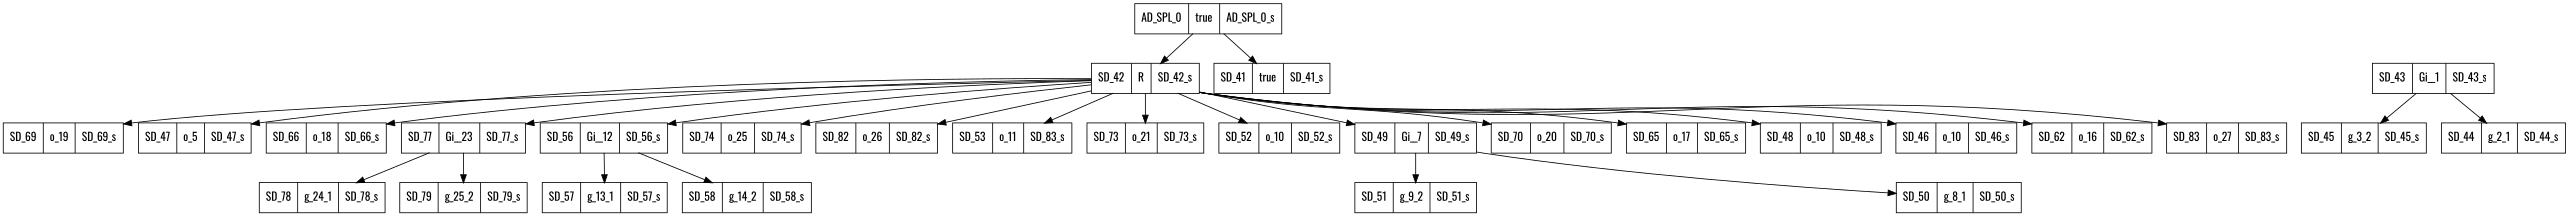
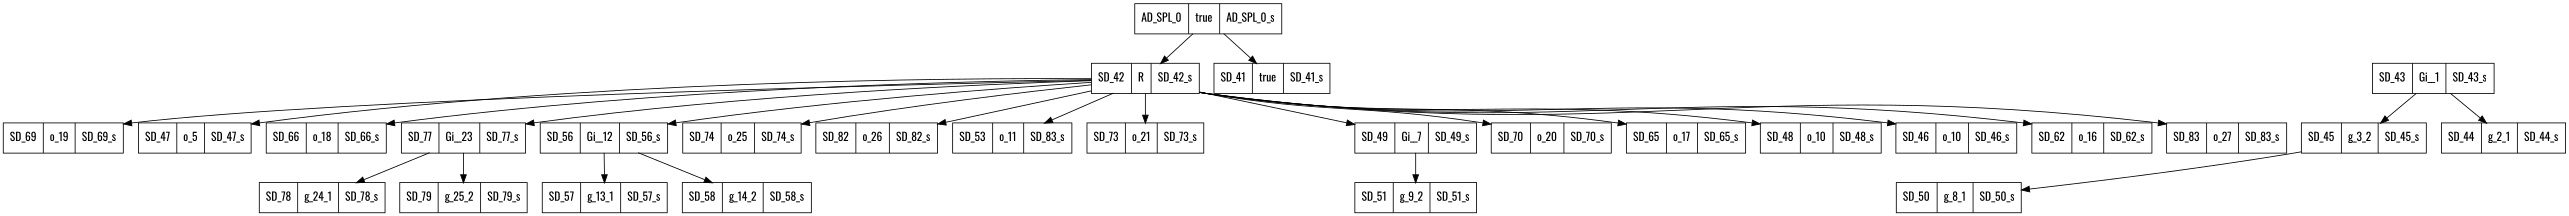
  digraph {
    fontname=Oswald
    node [fontname=Oswald shape=record]
    edge [fontname=Oswald]
    n1 [label="{{AD_SPL_0|true|AD_SPL_0_s}}"]
    n2 [label="{{SD_42|R|SD_42_s}}"]
    n3 [label="{{SD_41|true|SD_41_s}}"]
    n4 [label="{{SD_69|o_19|SD_69_s}}"]
    n5 [label="{{SD_47|o_5|SD_47_s}}"]
    n6 [label="{{SD_66|o_18|SD_66_s}}"]
    n7 [label="{{SD_77|Gi__23|SD_77_s}}"]
    n8 [label="{{SD_56|Gi__12|SD_56_s}}"]
    n9 [label="{{SD_74|o_25|SD_74_s}}"]
    n10 [label="{{SD_82|o_26|SD_82_s}}"]
    n11 [label="{{SD_53|o_11|SD_83_s}}"]
    n12 [label="{{SD_73|o_21|SD_73_s}}"]
-   n13 [label="{{SD_52|o_10|SD_52_s}}"]
    n14 [label="{{SD_49|Gi__7|SD_49_s}}"]
    n15 [label="{{SD_70|o_20|SD_70_s}}"]
    n16 [label="{{SD_65|o_17|SD_65_s}}"]
    n17 [label="{{SD_48|o_10|SD_48_s}}"]
    n18 [label="{{SD_46|o_10|SD_46_s}}"]
    n19 [label="{{SD_62|o_16|SD_62_s}}"]
    n20 [label="{{SD_83|o_27|SD_83_s}}"]
    n21 [label="{{SD_43|Gi__1|SD_43_s}}"]
    n22 [label="{{SD_45|g_3_2|SD_45_s}}"]
    n23 [label="{{SD_44|g_2_1|SD_44_s}}"]
    n24 [label="{{SD_78|g_24_1|SD_78_s}}"]
    n25 [label="{{SD_79|g_25_2|SD_79_s}}"]
    n26 [label="{{SD_57|g_13_1|SD_57_s}}"]
    n27 [label="{{SD_58|g_14_2|SD_58_s}}"]
    n28 [label="{{SD_51|g_9_2|SD_51_s}}"]
    n29 [label="{{SD_50|g_8_1|SD_50_s}}"]
    n1 -> n2
    n1 -> n3
    n2 -> n4
    n2 -> n5
    n2 -> n6
    n2 -> n7
    n2 -> n8
    n2 -> n9
    n2 -> n10
    n2 -> n11
    n2 -> n12
-   n2 -> n13
    n2 -> n14
    n2 -> n15
    n2 -> n16
    n2 -> n17
    n2 -> n18
    n2 -> n19
    n2 -> n20
    n7 -> n24
    n7 -> n25
    n8 -> n26
    n8 -> n27
    n14 -> n28
-   n14 -> n29
+   n22 -> n29
    n21 -> n22
    n21 -> n23
  }
